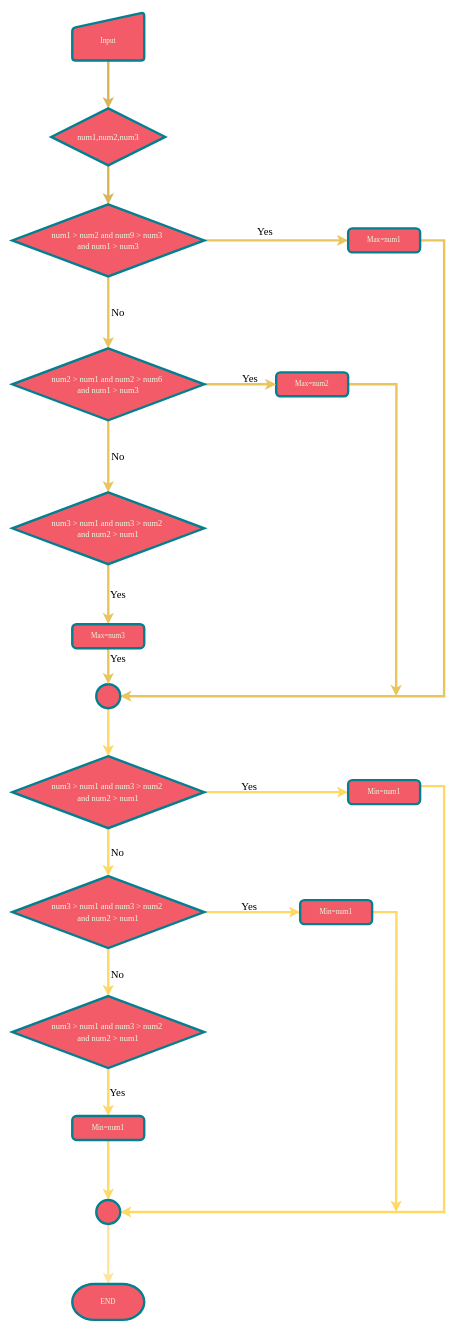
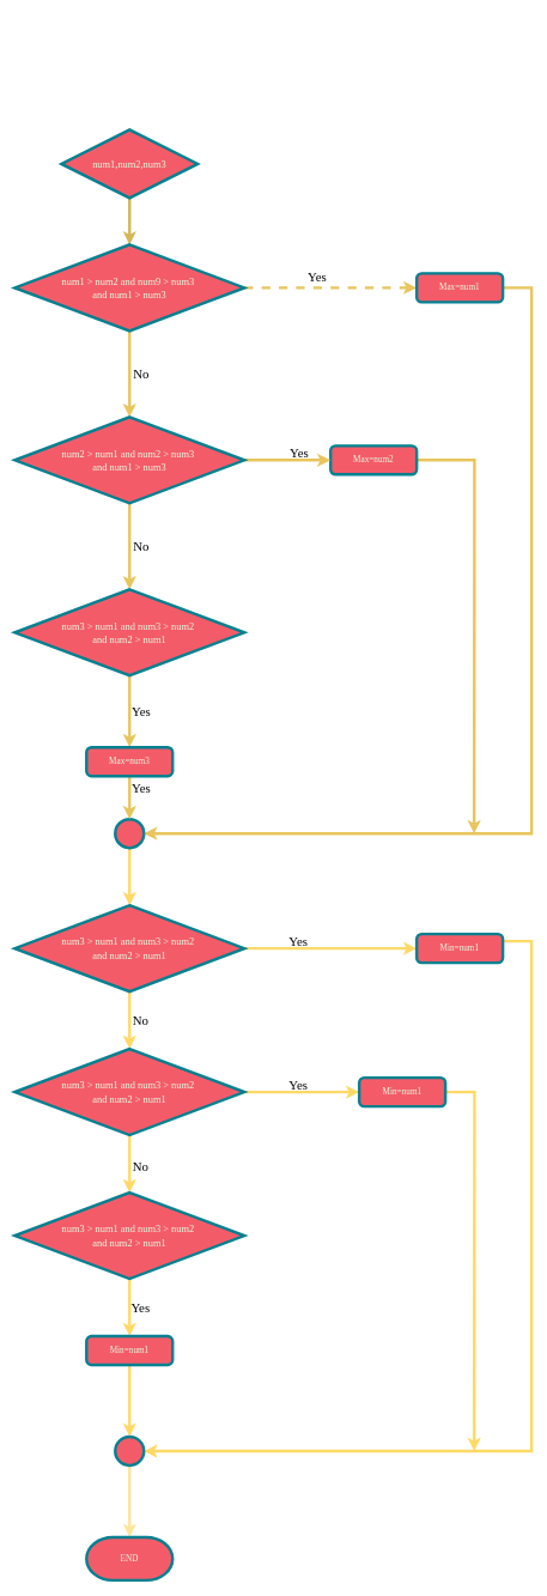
  <mxCell id="0" />
  <mxCell id="1" parent="0" />
- <mxCell id="2" style="edgeStyle=orthogonalEdgeStyle;rounded=0;orthogonalLoop=1;jettySize=auto;html=1;exitX=0.5;exitY=1;exitDx=0;exitDy=0;entryX=0.5;entryY=0;entryDx=0;entryDy=0;entryPerimeter=0;fontFamily=Times New Roman;fontColor=#E4FDE1;labelBackgroundColor=#114B5F;strokeWidth=4;strokeColor=#D6B656;" parent="1" source="3" target="5" edge="1"><mxGeometry relative="1" as="geometry" /></mxCell>
- <mxCell id="3" value="&lt;br&gt;Input" style="html=1;strokeWidth=4;shape=manualInput;whiteSpace=wrap;rounded=1;size=26;arcSize=11;fontFamily=Times New Roman;fillColor=#F45B69;strokeColor=#028090;fontColor=#E4FDE1;" parent="1" vertex="1"><mxGeometry x="120" y="20" width="120" height="80" as="geometry" /></mxCell>
  <mxCell id="4" style="edgeStyle=orthogonalEdgeStyle;rounded=0;orthogonalLoop=1;jettySize=auto;html=1;exitX=0.5;exitY=1;exitDx=0;exitDy=0;exitPerimeter=0;entryX=0.5;entryY=0;entryDx=0;entryDy=0;entryPerimeter=0;fontFamily=Times New Roman;labelBackgroundColor=none;fontColor=#E4FDE1;strokeWidth=4;strokeColor=#D6B656;" parent="1" source="5" target="8" edge="1"><mxGeometry relative="1" as="geometry" /></mxCell>
  <mxCell id="5" value="&lt;div style=&quot;font-size: 14px; line-height: 19px;&quot;&gt;&lt;span style=&quot;&quot;&gt;num1,num2,num3&lt;/span&gt;&lt;/div&gt;" style="strokeWidth=4;html=1;shape=mxgraph.flowchart.decision;whiteSpace=wrap;fontFamily=Times New Roman;labelBackgroundColor=none;fillColor=#F45B69;strokeColor=#028090;fontColor=#E4FDE1;" parent="1" vertex="1"><mxGeometry x="85" y="180" width="190" height="95" as="geometry" /></mxCell>
- <mxCell id="6" style="edgeStyle=orthogonalEdgeStyle;rounded=0;orthogonalLoop=1;jettySize=auto;html=1;exitX=1;exitY=0.5;exitDx=0;exitDy=0;exitPerimeter=0;entryX=0;entryY=0.5;entryDx=0;entryDy=0;fontFamily=Times New Roman;labelBackgroundColor=#114B5F;strokeWidth=4;fontColor=#E8C55D;strokeColor=#E8C55D;" parent="1" source="8" target="11" edge="1"><mxGeometry relative="1" as="geometry" /></mxCell>
+ <mxCell id="6" style="edgeStyle=orthogonalEdgeStyle;rounded=0;orthogonalLoop=1;jettySize=auto;html=1;exitX=1;exitY=0.5;exitDx=0;exitDy=0;exitPerimeter=0;entryX=0;entryY=0.5;entryDx=0;entryDy=0;fontFamily=Times New Roman;labelBackgroundColor=#114B5F;strokeWidth=4;fontColor=#E8C55D;strokeColor=#E8C55D;dashed=1;" parent="1" source="8" target="11" edge="1"><mxGeometry relative="1" as="geometry" /></mxCell>
  <mxCell id="7" style="edgeStyle=orthogonalEdgeStyle;rounded=0;orthogonalLoop=1;jettySize=auto;html=1;exitX=0.5;exitY=1;exitDx=0;exitDy=0;exitPerimeter=0;entryX=0.5;entryY=0;entryDx=0;entryDy=0;entryPerimeter=0;fontFamily=Times New Roman;labelBackgroundColor=none;fontColor=#E4FDE1;strokeWidth=4;strokeColor=#E8C55D;" parent="1" source="8" target="16" edge="1"><mxGeometry relative="1" as="geometry" /></mxCell>
  <mxCell id="8" value="&lt;div style=&quot;font-size: 14px; line-height: 19px;&quot;&gt;&lt;span style=&quot;&quot;&gt;num1&amp;nbsp;&amp;gt;&amp;nbsp;num2 and num9 &amp;gt; num3&amp;nbsp;&lt;/span&gt;&lt;/div&gt;&lt;div style=&quot;font-size: 14px; line-height: 19px;&quot;&gt;&lt;span style=&quot;&quot;&gt;and num1 &amp;gt; num3&lt;/span&gt;&lt;/div&gt;" style="strokeWidth=4;html=1;shape=mxgraph.flowchart.decision;whiteSpace=wrap;fontFamily=Times New Roman;labelBackgroundColor=none;fillColor=#F45B69;strokeColor=#028090;fontColor=#E4FDE1;" parent="1" vertex="1"><mxGeometry x="20" y="340" width="320" height="120" as="geometry" /></mxCell>
  <mxCell id="9" value="Yes" style="text;html=1;align=center;verticalAlign=middle;resizable=0;points=[];autosize=1;fontFamily=Times New Roman;fontSize=18;strokeWidth=4;" parent="1" vertex="1"><mxGeometry x="423" y="372" width="36" height="27" as="geometry" /></mxCell>
  <mxCell id="10" style="edgeStyle=orthogonalEdgeStyle;rounded=0;orthogonalLoop=1;jettySize=auto;html=1;exitX=1;exitY=0.5;exitDx=0;exitDy=0;entryX=1;entryY=0.5;entryDx=0;entryDy=0;entryPerimeter=0;fontFamily=Times New Roman;labelBackgroundColor=#114B5F;strokeWidth=4;fontColor=#E8C55D;strokeColor=#E8C55D;" parent="1" source="11" target="24" edge="1"><mxGeometry relative="1" as="geometry"><Array as="points"><mxPoint x="740" y="400" /><mxPoint x="740" y="1160" /></Array></mxGeometry></mxCell>
  <mxCell id="11" value="Max=num1" style="rounded=1;whiteSpace=wrap;html=1;absoluteArcSize=1;arcSize=14;strokeWidth=4;fontFamily=Times New Roman;fillColor=#F45B69;strokeColor=#028090;fontColor=#E4FDE1;" parent="1" vertex="1"><mxGeometry x="580" y="380" width="120" height="40" as="geometry" /></mxCell>
  <mxCell id="12" style="edgeStyle=orthogonalEdgeStyle;rounded=0;orthogonalLoop=1;jettySize=auto;html=1;exitX=1;exitY=0.5;exitDx=0;exitDy=0;labelBackgroundColor=#114B5F;strokeWidth=4;fontColor=#E8C55D;strokeColor=#E8C55D;fontFamily=Times New Roman;" parent="1" source="13" edge="1"><mxGeometry relative="1" as="geometry"><mxPoint x="660" y="1160" as="targetPoint" /></mxGeometry></mxCell>
  <mxCell id="13" value="Max=num2" style="rounded=1;whiteSpace=wrap;html=1;absoluteArcSize=1;arcSize=14;strokeWidth=4;fontFamily=Times New Roman;fillColor=#F45B69;strokeColor=#028090;fontColor=#E4FDE1;" parent="1" vertex="1"><mxGeometry x="460" y="620" width="120" height="40" as="geometry" /></mxCell>
  <mxCell id="14" style="edgeStyle=orthogonalEdgeStyle;rounded=0;orthogonalLoop=1;jettySize=auto;html=1;exitX=1;exitY=0.5;exitDx=0;exitDy=0;exitPerimeter=0;entryX=0;entryY=0.5;entryDx=0;entryDy=0;fontFamily=Times New Roman;labelBackgroundColor=#114B5F;strokeWidth=4;fontColor=#E8C55D;strokeColor=#E8C55D;" parent="1" source="16" target="13" edge="1"><mxGeometry relative="1" as="geometry" /></mxCell>
  <mxCell id="15" style="edgeStyle=orthogonalEdgeStyle;rounded=0;orthogonalLoop=1;jettySize=auto;html=1;exitX=0.5;exitY=1;exitDx=0;exitDy=0;exitPerimeter=0;entryX=0.5;entryY=0;entryDx=0;entryDy=0;entryPerimeter=0;fontFamily=Times New Roman;labelBackgroundColor=none;strokeWidth=4;fontColor=#E8C55D;strokeColor=#E8C55D;" parent="1" source="16" target="19" edge="1"><mxGeometry relative="1" as="geometry" /></mxCell>
- <mxCell id="16" value="&lt;div style=&quot;font-size: 14px; line-height: 19px;&quot;&gt;&lt;span style=&quot;&quot;&gt;num2 &amp;gt;&amp;nbsp;num1 and num2 &amp;gt; num6&amp;nbsp;&lt;/span&gt;&lt;/div&gt;&lt;div style=&quot;font-size: 14px; line-height: 19px;&quot;&gt;&lt;span style=&quot;&quot;&gt;and num1 &amp;gt; num3&lt;/span&gt;&lt;/div&gt;" style="strokeWidth=4;html=1;shape=mxgraph.flowchart.decision;whiteSpace=wrap;fontFamily=Times New Roman;labelBackgroundColor=none;fillColor=#F45B69;strokeColor=#028090;fontColor=#E4FDE1;" parent="1" vertex="1"><mxGeometry x="20" y="580" width="320" height="120" as="geometry" /></mxCell>
+ <mxCell id="16" value="&lt;div style=&quot;font-size: 14px; line-height: 19px;&quot;&gt;&lt;span style=&quot;&quot;&gt;num2 &amp;gt;&amp;nbsp;num1 and num2 &amp;gt; num3&amp;nbsp;&lt;/span&gt;&lt;/div&gt;&lt;div style=&quot;font-size: 14px; line-height: 19px;&quot;&gt;&lt;span style=&quot;&quot;&gt;and num1 &amp;gt; num3&lt;/span&gt;&lt;/div&gt;" style="strokeWidth=4;html=1;shape=mxgraph.flowchart.decision;whiteSpace=wrap;fontFamily=Times New Roman;labelBackgroundColor=none;fillColor=#F45B69;strokeColor=#028090;fontColor=#E4FDE1;" parent="1" vertex="1"><mxGeometry x="20" y="580" width="320" height="120" as="geometry" /></mxCell>
  <mxCell id="17" value="No" style="text;html=1;align=center;verticalAlign=middle;resizable=0;points=[];autosize=1;fontFamily=Times New Roman;labelBackgroundColor=none;fontSize=18;strokeWidth=4;" parent="1" vertex="1"><mxGeometry x="178" y="507" width="36" height="27" as="geometry" /></mxCell>
  <mxCell id="18" style="edgeStyle=orthogonalEdgeStyle;rounded=0;orthogonalLoop=1;jettySize=auto;html=1;exitX=0.5;exitY=1;exitDx=0;exitDy=0;exitPerimeter=0;entryX=0.5;entryY=0;entryDx=0;entryDy=0;fontFamily=Times New Roman;labelBackgroundColor=none;strokeWidth=4;fontColor=#E8C55D;strokeColor=#E8C55D;" parent="1" source="19" target="26" edge="1"><mxGeometry relative="1" as="geometry" /></mxCell>
  <mxCell id="19" value="&lt;div style=&quot;font-size: 14px; line-height: 19px;&quot;&gt;&lt;span style=&quot;&quot;&gt;num3 &amp;gt;&amp;nbsp;num1 and num3 &amp;gt; num2&amp;nbsp;&lt;/span&gt;&lt;/div&gt;&lt;div style=&quot;font-size: 14px; line-height: 19px;&quot;&gt;&lt;span style=&quot;&quot;&gt;and num2 &amp;gt; num1&lt;/span&gt;&lt;/div&gt;" style="strokeWidth=4;html=1;shape=mxgraph.flowchart.decision;whiteSpace=wrap;fontFamily=Times New Roman;labelBackgroundColor=none;fillColor=#F45B69;strokeColor=#028090;fontColor=#E4FDE1;" parent="1" vertex="1"><mxGeometry x="20" y="820" width="320" height="120" as="geometry" /></mxCell>
  <mxCell id="20" value="No" style="text;html=1;align=center;verticalAlign=middle;resizable=0;points=[];autosize=1;fontFamily=Times New Roman;labelBackgroundColor=none;fontSize=18;strokeWidth=4;" parent="1" vertex="1"><mxGeometry x="178" y="747" width="36" height="27" as="geometry" /></mxCell>
  <mxCell id="21" value="Yes" style="text;html=1;align=center;verticalAlign=middle;resizable=0;points=[];autosize=1;fontFamily=Times New Roman;fontSize=18;strokeWidth=4;" parent="1" vertex="1"><mxGeometry x="398" y="617" width="36" height="27" as="geometry" /></mxCell>
  <mxCell id="22" value="Yes" style="text;html=1;align=center;verticalAlign=middle;resizable=0;points=[];autosize=1;fontFamily=Times New Roman;labelBackgroundColor=none;strokeWidth=4;fontSize=18;" parent="1" vertex="1"><mxGeometry x="178" y="977" width="36" height="27" as="geometry" /></mxCell>
  <mxCell id="23" style="edgeStyle=orthogonalEdgeStyle;rounded=0;orthogonalLoop=1;jettySize=auto;html=1;exitX=0.5;exitY=1;exitDx=0;exitDy=0;exitPerimeter=0;entryX=0.5;entryY=0;entryDx=0;entryDy=0;entryPerimeter=0;fontFamily=Times New Roman;labelBackgroundColor=none;fontColor=#E4FDE1;strokeWidth=4;strokeColor=#FFD966;" parent="1" source="24" target="29" edge="1"><mxGeometry relative="1" as="geometry" /></mxCell>
  <mxCell id="24" value="" style="strokeWidth=4;html=1;shape=mxgraph.flowchart.start_2;whiteSpace=wrap;fontFamily=Times New Roman;labelBackgroundColor=none;fillColor=#F45B69;strokeColor=#028090;fontColor=#E4FDE1;" parent="1" vertex="1"><mxGeometry x="160" y="1140" width="40" height="40" as="geometry" /></mxCell>
  <mxCell id="25" style="edgeStyle=orthogonalEdgeStyle;rounded=0;orthogonalLoop=1;jettySize=auto;html=1;exitX=0.5;exitY=1;exitDx=0;exitDy=0;entryX=0.5;entryY=0;entryDx=0;entryDy=0;entryPerimeter=0;fontFamily=Times New Roman;labelBackgroundColor=none;strokeWidth=4;fontColor=#E8C55D;strokeColor=#E8C55D;" parent="1" source="26" target="24" edge="1"><mxGeometry relative="1" as="geometry" /></mxCell>
  <mxCell id="26" value="Max=num3" style="rounded=1;whiteSpace=wrap;html=1;absoluteArcSize=1;arcSize=14;strokeWidth=4;fontFamily=Times New Roman;labelBackgroundColor=none;fillColor=#F45B69;strokeColor=#028090;fontColor=#E4FDE1;" parent="1" vertex="1"><mxGeometry x="120" y="1040" width="120" height="40" as="geometry" /></mxCell>
  <mxCell id="27" style="edgeStyle=orthogonalEdgeStyle;rounded=0;orthogonalLoop=1;jettySize=auto;html=1;exitX=1;exitY=0.5;exitDx=0;exitDy=0;exitPerimeter=0;entryX=0;entryY=0.5;entryDx=0;entryDy=0;fontFamily=Times New Roman;fontColor=#E4FDE1;labelBackgroundColor=#114B5F;strokeWidth=4;strokeColor=#FFD966;" parent="1" source="29" target="36" edge="1"><mxGeometry relative="1" as="geometry" /></mxCell>
  <mxCell id="28" style="edgeStyle=orthogonalEdgeStyle;rounded=0;orthogonalLoop=1;jettySize=auto;html=1;exitX=0.5;exitY=1;exitDx=0;exitDy=0;exitPerimeter=0;entryX=0.5;entryY=0;entryDx=0;entryDy=0;entryPerimeter=0;fontFamily=Times New Roman;labelBackgroundColor=none;strokeWidth=4;fontColor=#FFD966;strokeColor=#FFD966;" parent="1" source="29" target="32" edge="1"><mxGeometry relative="1" as="geometry" /></mxCell>
  <mxCell id="29" value="&lt;div style=&quot;font-size: 14px; line-height: 19px;&quot;&gt;&lt;span style=&quot;&quot;&gt;num3 &amp;gt;&amp;nbsp;num1 and num3 &amp;gt; num2&amp;nbsp;&lt;/span&gt;&lt;/div&gt;&lt;div style=&quot;font-size: 14px; line-height: 19px;&quot;&gt;&lt;span style=&quot;&quot;&gt;and num2 &amp;gt; num1&lt;/span&gt;&lt;/div&gt;" style="strokeWidth=4;html=1;shape=mxgraph.flowchart.decision;whiteSpace=wrap;fontFamily=Times New Roman;labelBackgroundColor=none;fillColor=#F45B69;strokeColor=#028090;fontColor=#E4FDE1;" parent="1" vertex="1"><mxGeometry x="20" y="1260" width="320" height="120" as="geometry" /></mxCell>
  <mxCell id="30" style="edgeStyle=orthogonalEdgeStyle;rounded=0;orthogonalLoop=1;jettySize=auto;html=1;exitX=1;exitY=0.5;exitDx=0;exitDy=0;exitPerimeter=0;entryX=0;entryY=0.5;entryDx=0;entryDy=0;fontFamily=Times New Roman;fontColor=#E4FDE1;labelBackgroundColor=#114B5F;strokeWidth=4;strokeColor=#FFD966;" parent="1" source="32" target="38" edge="1"><mxGeometry relative="1" as="geometry" /></mxCell>
  <mxCell id="31" style="edgeStyle=orthogonalEdgeStyle;rounded=0;orthogonalLoop=1;jettySize=auto;html=1;exitX=0.5;exitY=1;exitDx=0;exitDy=0;exitPerimeter=0;entryX=0.5;entryY=0;entryDx=0;entryDy=0;entryPerimeter=0;fontFamily=Times New Roman;labelBackgroundColor=none;fontColor=#E4FDE1;strokeWidth=4;strokeColor=#FFD966;" parent="1" source="32" target="34" edge="1"><mxGeometry relative="1" as="geometry" /></mxCell>
  <mxCell id="32" value="&lt;div style=&quot;font-size: 14px; line-height: 19px;&quot;&gt;&lt;span style=&quot;&quot;&gt;num3 &amp;gt;&amp;nbsp;num1 and num3 &amp;gt; num2&amp;nbsp;&lt;/span&gt;&lt;/div&gt;&lt;div style=&quot;font-size: 14px; line-height: 19px;&quot;&gt;&lt;span style=&quot;&quot;&gt;and num2 &amp;gt; num1&lt;/span&gt;&lt;/div&gt;" style="strokeWidth=4;html=1;shape=mxgraph.flowchart.decision;whiteSpace=wrap;fontFamily=Times New Roman;labelBackgroundColor=none;fillColor=#F45B69;strokeColor=#028090;fontColor=#E4FDE1;" parent="1" vertex="1"><mxGeometry x="20" y="1460" width="320" height="120" as="geometry" /></mxCell>
  <mxCell id="33" style="edgeStyle=orthogonalEdgeStyle;rounded=0;orthogonalLoop=1;jettySize=auto;html=1;exitX=0.5;exitY=1;exitDx=0;exitDy=0;exitPerimeter=0;entryX=0.5;entryY=0;entryDx=0;entryDy=0;fontFamily=Times New Roman;fontColor=#E4FDE1;labelBackgroundColor=#114B5F;strokeWidth=4;strokeColor=#FFD966;" parent="1" source="34" target="40" edge="1"><mxGeometry relative="1" as="geometry" /></mxCell>
  <mxCell id="34" value="&lt;div style=&quot;font-size: 14px; line-height: 19px;&quot;&gt;&lt;span style=&quot;&quot;&gt;num3 &amp;gt;&amp;nbsp;num1 and num3 &amp;gt; num2&amp;nbsp;&lt;/span&gt;&lt;/div&gt;&lt;div style=&quot;font-size: 14px; line-height: 19px;&quot;&gt;&lt;span style=&quot;&quot;&gt;and num2 &amp;gt; num1&lt;/span&gt;&lt;/div&gt;" style="strokeWidth=4;html=1;shape=mxgraph.flowchart.decision;whiteSpace=wrap;fontFamily=Times New Roman;labelBackgroundColor=none;fillColor=#F45B69;strokeColor=#028090;fontColor=#E4FDE1;" parent="1" vertex="1"><mxGeometry x="20" y="1660" width="320" height="120" as="geometry" /></mxCell>
  <mxCell id="35" style="edgeStyle=orthogonalEdgeStyle;rounded=0;orthogonalLoop=1;jettySize=auto;html=1;exitX=1;exitY=0.25;exitDx=0;exitDy=0;entryX=1;entryY=0.5;entryDx=0;entryDy=0;entryPerimeter=0;fontFamily=Times New Roman;fontColor=#E4FDE1;labelBackgroundColor=#114B5F;strokeWidth=4;strokeColor=#FFD966;" parent="1" source="36" target="42" edge="1"><mxGeometry relative="1" as="geometry"><Array as="points"><mxPoint x="740" y="1310" /><mxPoint x="740" y="2020" /></Array></mxGeometry></mxCell>
  <mxCell id="36" value="Min=num1" style="rounded=1;whiteSpace=wrap;html=1;absoluteArcSize=1;arcSize=14;strokeWidth=4;fontFamily=Times New Roman;fillColor=#F45B69;strokeColor=#028090;fontColor=#E4FDE1;" parent="1" vertex="1"><mxGeometry x="580" y="1300" width="120" height="40" as="geometry" /></mxCell>
  <mxCell id="37" style="edgeStyle=orthogonalEdgeStyle;rounded=0;orthogonalLoop=1;jettySize=auto;html=1;exitX=1;exitY=0.5;exitDx=0;exitDy=0;fontColor=#E4FDE1;labelBackgroundColor=#114B5F;strokeWidth=4;strokeColor=#FFD966;fontFamily=Times New Roman;" parent="1" source="38" edge="1"><mxGeometry relative="1" as="geometry"><mxPoint x="660" y="2020" as="targetPoint" /></mxGeometry></mxCell>
  <mxCell id="38" value="Min=num1" style="rounded=1;whiteSpace=wrap;html=1;absoluteArcSize=1;arcSize=14;strokeWidth=4;fontFamily=Times New Roman;fillColor=#F45B69;strokeColor=#028090;fontColor=#E4FDE1;" parent="1" vertex="1"><mxGeometry x="500" y="1500" width="120" height="40" as="geometry" /></mxCell>
  <mxCell id="39" style="edgeStyle=orthogonalEdgeStyle;rounded=0;orthogonalLoop=1;jettySize=auto;html=1;exitX=0.5;exitY=1;exitDx=0;exitDy=0;entryX=0.5;entryY=0;entryDx=0;entryDy=0;entryPerimeter=0;fontFamily=Times New Roman;fontColor=#E4FDE1;labelBackgroundColor=#114B5F;strokeWidth=4;strokeColor=#FFD966;" parent="1" source="40" target="42" edge="1"><mxGeometry relative="1" as="geometry"><mxPoint x="180.143" y="1980" as="targetPoint" /></mxGeometry></mxCell>
  <mxCell id="40" value="Min=num1" style="rounded=1;whiteSpace=wrap;html=1;absoluteArcSize=1;arcSize=14;strokeWidth=4;fontFamily=Times New Roman;fillColor=#F45B69;strokeColor=#028090;fontColor=#E4FDE1;" parent="1" vertex="1"><mxGeometry x="120" y="1860" width="120" height="40" as="geometry" /></mxCell>
  <mxCell id="41" style="edgeStyle=orthogonalEdgeStyle;rounded=0;orthogonalLoop=1;jettySize=auto;html=1;exitX=0.5;exitY=1;exitDx=0;exitDy=0;exitPerimeter=0;entryX=0.5;entryY=0;entryDx=0;entryDy=0;entryPerimeter=0;fontFamily=Times New Roman;fontColor=#E4FDE1;labelBackgroundColor=#114B5F;strokeWidth=4;strokeColor=#FFE599;" parent="1" source="42" target="48" edge="1"><mxGeometry relative="1" as="geometry"><mxPoint x="180" y="2180" as="targetPoint" /></mxGeometry></mxCell>
  <mxCell id="42" value="" style="strokeWidth=4;html=1;shape=mxgraph.flowchart.start_2;whiteSpace=wrap;fontFamily=Times New Roman;fillColor=#F45B69;strokeColor=#028090;fontColor=#E4FDE1;" parent="1" vertex="1"><mxGeometry x="160" y="2000" width="40" height="40" as="geometry" /></mxCell>
  <mxCell id="43" value="Yes" style="text;html=1;align=center;verticalAlign=middle;resizable=0;points=[];autosize=1;fontFamily=Times New Roman;fontSize=18;strokeWidth=4;" parent="1" vertex="1"><mxGeometry x="397" y="1297" width="36" height="27" as="geometry" /></mxCell>
  <mxCell id="44" value="Yes" style="text;html=1;align=center;verticalAlign=middle;resizable=0;points=[];autosize=1;fontFamily=Times New Roman;fontSize=18;strokeWidth=4;" parent="1" vertex="1"><mxGeometry x="397" y="1497" width="36" height="27" as="geometry" /></mxCell>
  <mxCell id="45" value="Yes" style="text;html=1;align=center;verticalAlign=middle;resizable=0;points=[];autosize=1;fontFamily=Times New Roman;fontSize=18;strokeWidth=4;" parent="1" vertex="1"><mxGeometry x="177" y="1807" width="36" height="27" as="geometry" /></mxCell>
  <mxCell id="46" value="No" style="text;html=1;align=center;verticalAlign=middle;resizable=0;points=[];autosize=1;fontFamily=Times New Roman;labelBackgroundColor=none;fontSize=18;strokeWidth=4;" parent="1" vertex="1"><mxGeometry x="177" y="1611" width="36" height="27" as="geometry" /></mxCell>
  <mxCell id="47" value="No" style="text;html=1;align=center;verticalAlign=middle;resizable=0;points=[];autosize=1;fontFamily=Times New Roman;labelBackgroundColor=none;fontSize=18;strokeWidth=4;" parent="1" vertex="1"><mxGeometry x="177" y="1407" width="36" height="27" as="geometry" /></mxCell>
  <mxCell id="48" value="END" style="strokeWidth=4;html=1;shape=mxgraph.flowchart.terminator;whiteSpace=wrap;fontFamily=Times New Roman;fillColor=#F45B69;strokeColor=#028090;fontColor=#E4FDE1;" parent="1" vertex="1"><mxGeometry x="120" y="2140" width="120" height="60" as="geometry" /></mxCell>
  <mxCell id="49" style="edgeStyle=orthogonalEdgeStyle;rounded=0;orthogonalLoop=1;jettySize=auto;html=1;exitX=0.5;exitY=1;exitDx=0;exitDy=0;exitPerimeter=0;fontFamily=Times New Roman;strokeColor=#028090;fontColor=#E4FDE1;labelBackgroundColor=#114B5F;strokeWidth=4;" parent="1" source="48" target="48" edge="1"><mxGeometry relative="1" as="geometry" /></mxCell>
  <mxCell id="50" value="Yes" style="text;html=1;align=center;verticalAlign=middle;resizable=0;points=[];autosize=1;fontFamily=Times New Roman;labelBackgroundColor=none;strokeWidth=4;fontSize=18;" vertex="1" parent="1"><mxGeometry x="178" y="1084" width="36" height="27" as="geometry" /></mxCell>
